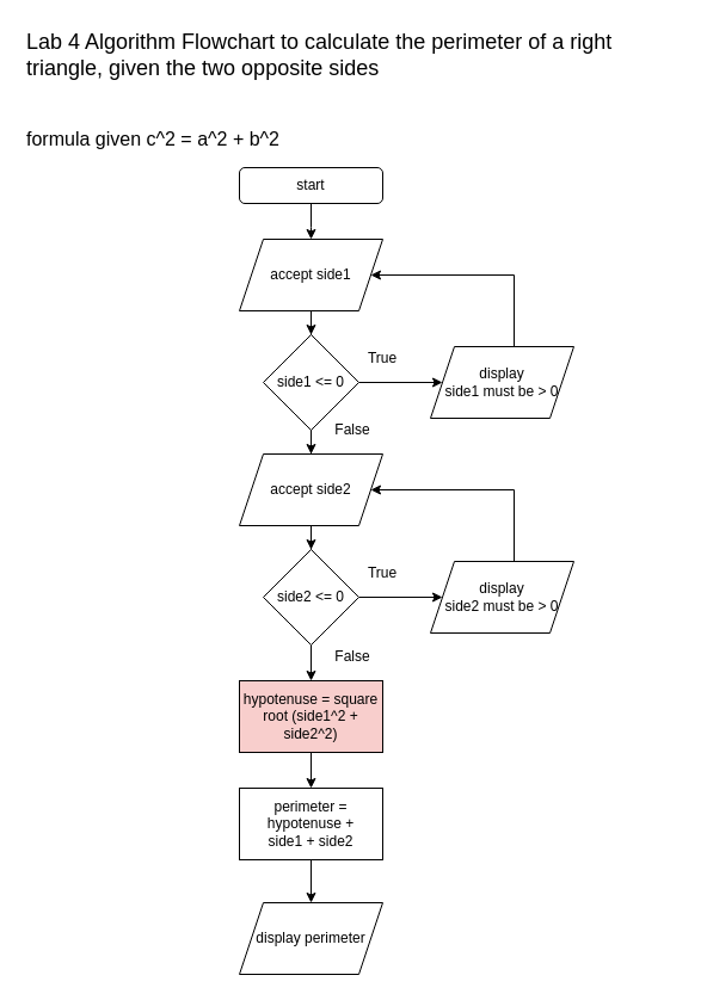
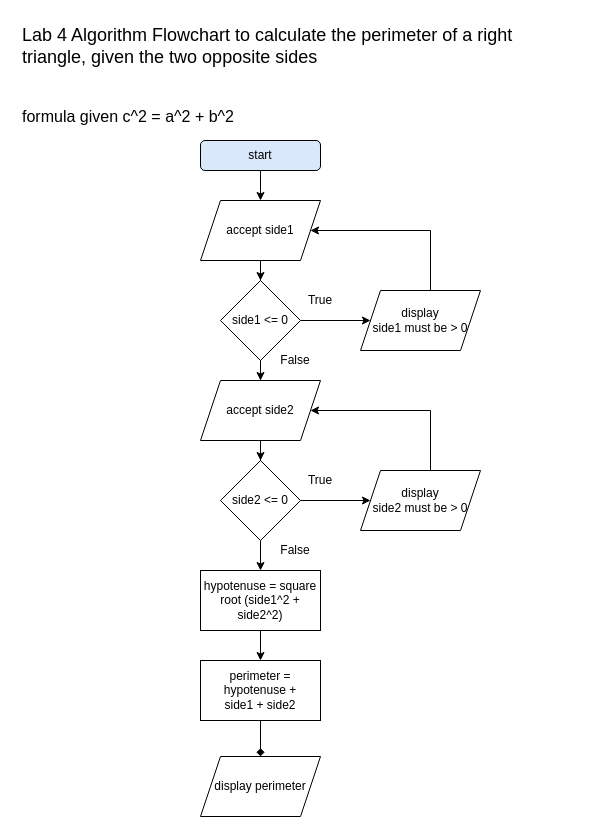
  <mxCell id="0" />
  <mxCell id="1" parent="0" />
  <mxCell id="2" style="edgeStyle=orthogonalEdgeStyle;rounded=0;orthogonalLoop=1;jettySize=auto;html=1;entryX=0.5;entryY=0;entryDx=0;entryDy=0;" parent="1" source="3" edge="1"><mxGeometry relative="1" as="geometry"><mxPoint x="260" y="200" as="targetPoint" /></mxGeometry></mxCell>
- <mxCell id="3" value="start" style="rounded=1;whiteSpace=wrap;html=1;" parent="1" vertex="1"><mxGeometry x="200" y="140" width="120" height="30" as="geometry" /></mxCell>
+ <mxCell id="3" value="start" style="rounded=1;whiteSpace=wrap;html=1;fillColor=#dae8fc;" parent="1" vertex="1"><mxGeometry x="200" y="140" width="120" height="30" as="geometry" /></mxCell>
  <mxCell id="4" value="&lt;div&gt;&lt;font style=&quot;font-size: 18px&quot;&gt;Lab 4 Algorithm Flowchart to calculate the perimeter of a right triangle, given the two opposite sides&lt;/font&gt;&lt;/div&gt;&lt;div&gt;&lt;font size=&quot;3&quot;&gt;&lt;br&gt;&lt;/font&gt;&lt;/div&gt;&lt;div&gt;&lt;font size=&quot;3&quot;&gt;&lt;br&gt;&lt;/font&gt;&lt;/div&gt;&lt;div&gt;&lt;font size=&quot;3&quot;&gt;formula given c^2 = a^2 + b^2&lt;/font&gt;&lt;/div&gt;" style="text;html=1;strokeColor=none;fillColor=none;align=left;verticalAlign=middle;whiteSpace=wrap;rounded=0;" parent="1" vertex="1"><mxGeometry x="20" y="20" width="550" height="110" as="geometry" /></mxCell>
  <mxCell id="5" value="" style="edgeStyle=orthogonalEdgeStyle;rounded=0;orthogonalLoop=1;jettySize=auto;html=1;" parent="1" source="6" target="16" edge="1"><mxGeometry relative="1" as="geometry" /></mxCell>
  <mxCell id="6" value="accept side1" style="shape=parallelogram;perimeter=parallelogramPerimeter;whiteSpace=wrap;html=1;fixedSize=1;" parent="1" vertex="1"><mxGeometry x="200" y="200" width="120" height="60" as="geometry" /></mxCell>
  <mxCell id="7" value="" style="edgeStyle=orthogonalEdgeStyle;rounded=0;orthogonalLoop=1;jettySize=auto;html=1;" parent="1" source="8" target="23" edge="1"><mxGeometry relative="1" as="geometry" /></mxCell>
  <mxCell id="8" value="accept side2" style="shape=parallelogram;perimeter=parallelogramPerimeter;whiteSpace=wrap;html=1;fixedSize=1;" parent="1" vertex="1"><mxGeometry x="200" y="380" width="120" height="60" as="geometry" /></mxCell>
  <mxCell id="9" value="" style="edgeStyle=orthogonalEdgeStyle;rounded=0;orthogonalLoop=1;jettySize=auto;html=1;" parent="1" source="10" target="13" edge="1"><mxGeometry relative="1" as="geometry" /></mxCell>
- <mxCell id="10" value="hypotenuse = square root (side1^2 + side2^2)" style="rounded=0;whiteSpace=wrap;html=1;fillColor=#f8cecc;" parent="1" vertex="1"><mxGeometry x="200" y="570" width="120" height="60" as="geometry" /></mxCell>
+ <mxCell id="10" value="hypotenuse = square root (side1^2 + side2^2)" style="rounded=0;whiteSpace=wrap;html=1;" parent="1" vertex="1"><mxGeometry x="200" y="570" width="120" height="60" as="geometry" /></mxCell>
  <mxCell id="11" value="display perimeter" style="shape=parallelogram;perimeter=parallelogramPerimeter;whiteSpace=wrap;html=1;fixedSize=1;" parent="1" vertex="1"><mxGeometry x="200" y="756" width="120" height="60" as="geometry" /></mxCell>
- <mxCell id="12" value="" style="edgeStyle=orthogonalEdgeStyle;rounded=0;orthogonalLoop=1;jettySize=auto;html=1;" parent="1" source="13" target="11" edge="1"><mxGeometry relative="1" as="geometry" /></mxCell>
+ <mxCell id="12" value="" style="edgeStyle=orthogonalEdgeStyle;rounded=0;orthogonalLoop=1;jettySize=auto;html=1;endArrow=diamond;" parent="1" source="13" target="11" edge="1"><mxGeometry relative="1" as="geometry" /></mxCell>
  <mxCell id="13" value="perimeter = hypotenuse + &lt;br&gt;side1 + side2" style="rounded=0;whiteSpace=wrap;html=1;" parent="1" vertex="1"><mxGeometry x="200" y="660" width="120" height="60" as="geometry" /></mxCell>
  <mxCell id="14" value="" style="edgeStyle=orthogonalEdgeStyle;rounded=0;orthogonalLoop=1;jettySize=auto;html=1;" parent="1" source="16" target="18" edge="1"><mxGeometry relative="1" as="geometry" /></mxCell>
  <mxCell id="15" value="" style="edgeStyle=orthogonalEdgeStyle;rounded=0;orthogonalLoop=1;jettySize=auto;html=1;" parent="1" source="16" target="8" edge="1"><mxGeometry relative="1" as="geometry" /></mxCell>
  <mxCell id="16" value="side1 &amp;lt;= 0" style="rhombus;whiteSpace=wrap;html=1;" parent="1" vertex="1"><mxGeometry x="220" y="280" width="80" height="80" as="geometry" /></mxCell>
  <mxCell id="17" style="edgeStyle=orthogonalEdgeStyle;rounded=0;orthogonalLoop=1;jettySize=auto;html=1;" parent="1" source="18" target="6" edge="1"><mxGeometry relative="1" as="geometry"><Array as="points"><mxPoint x="430" y="230" /></Array></mxGeometry></mxCell>
  <mxCell id="18" value="display &lt;br&gt;side1 must be &amp;gt; 0" style="shape=parallelogram;perimeter=parallelogramPerimeter;whiteSpace=wrap;html=1;fixedSize=1;" parent="1" vertex="1"><mxGeometry x="360" y="290" width="120" height="60" as="geometry" /></mxCell>
  <mxCell id="19" value="True" style="text;html=1;strokeColor=none;fillColor=none;align=center;verticalAlign=middle;whiteSpace=wrap;rounded=0;" parent="1" vertex="1"><mxGeometry x="300" y="290" width="40" height="20" as="geometry" /></mxCell>
  <mxCell id="20" value="False" style="text;html=1;strokeColor=none;fillColor=none;align=center;verticalAlign=middle;whiteSpace=wrap;rounded=0;" parent="1" vertex="1"><mxGeometry x="275" y="350" width="40" height="20" as="geometry" /></mxCell>
  <mxCell id="21" value="" style="edgeStyle=orthogonalEdgeStyle;rounded=0;orthogonalLoop=1;jettySize=auto;html=1;" parent="1" source="23" target="25" edge="1"><mxGeometry relative="1" as="geometry" /></mxCell>
  <mxCell id="22" value="" style="edgeStyle=orthogonalEdgeStyle;rounded=0;orthogonalLoop=1;jettySize=auto;html=1;" parent="1" source="23" target="10" edge="1"><mxGeometry relative="1" as="geometry" /></mxCell>
  <mxCell id="23" value="side2 &amp;lt;= 0" style="rhombus;whiteSpace=wrap;html=1;" parent="1" vertex="1"><mxGeometry x="220" y="460" width="80" height="80" as="geometry" /></mxCell>
  <mxCell id="24" style="edgeStyle=orthogonalEdgeStyle;rounded=0;orthogonalLoop=1;jettySize=auto;html=1;" parent="1" source="25" target="8" edge="1"><mxGeometry relative="1" as="geometry"><Array as="points"><mxPoint x="430" y="410" /></Array></mxGeometry></mxCell>
  <mxCell id="25" value="display &lt;br&gt;side2 must be &amp;gt; 0" style="shape=parallelogram;perimeter=parallelogramPerimeter;whiteSpace=wrap;html=1;fixedSize=1;" parent="1" vertex="1"><mxGeometry x="360" y="470" width="120" height="60" as="geometry" /></mxCell>
  <mxCell id="26" value="True" style="text;html=1;strokeColor=none;fillColor=none;align=center;verticalAlign=middle;whiteSpace=wrap;rounded=0;" parent="1" vertex="1"><mxGeometry x="300" y="470" width="40" height="20" as="geometry" /></mxCell>
  <mxCell id="27" value="False" style="text;html=1;strokeColor=none;fillColor=none;align=center;verticalAlign=middle;whiteSpace=wrap;rounded=0;" parent="1" vertex="1"><mxGeometry x="275" y="540" width="40" height="20" as="geometry" /></mxCell>
